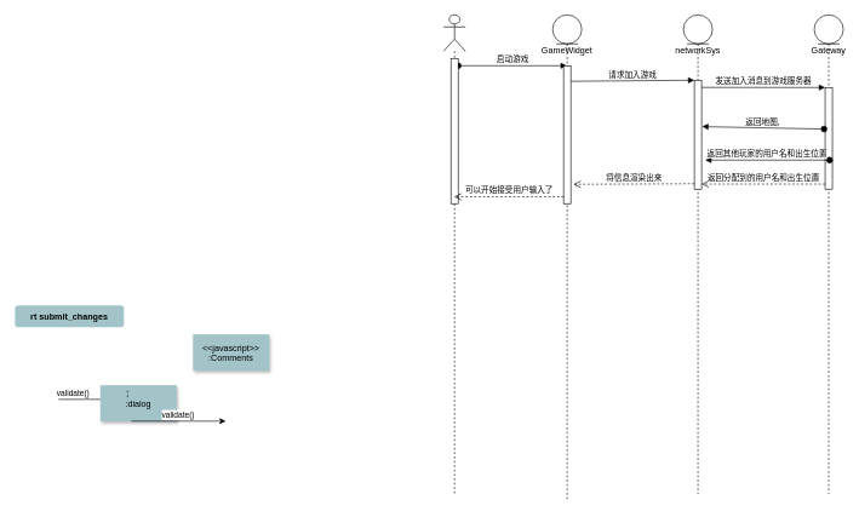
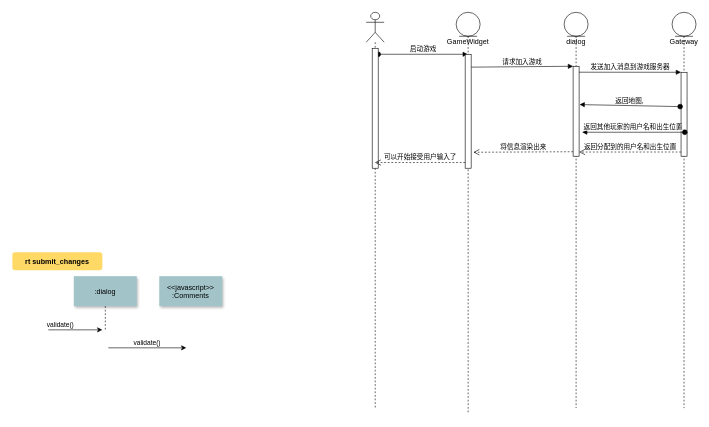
  <mxCell id="0" />
  <mxCell id="1" parent="0" />
  <mxCell id="2" value="validate()" style="edgeStyle=none;verticalLabelPosition=top;verticalAlign=bottom;labelPosition=left;align=right" parent="1" edge="1"><mxGeometry x="110" y="49.5" width="100" height="100" as="geometry"><mxPoint x="80" y="549.5" as="sourcePoint" /><mxPoint x="170" y="549.5" as="targetPoint" /></mxGeometry></mxCell>
- <mxCell id="3" value=":dialog" style="shadow=1;fillColor=#A2C4C9;strokeColor=none" parent="1" vertex="1"><mxGeometry x="137.5" y="530" width="105" height="50" as="geometry" /></mxCell>
+ <mxCell id="3" value=":dialog" style="shadow=1;fillColor=#A2C4C9;strokeColor=none" parent="1" vertex="1"><mxGeometry x="122.5" y="460" width="105" height="50" as="geometry" /></mxCell>
  <mxCell id="4" value="&lt;&lt;javascript&gt;&gt;&#10;:Comments" style="shadow=1;fillColor=#A2C4C9;strokeColor=none" parent="1" vertex="1"><mxGeometry x="265" y="460" width="105" height="50" as="geometry" /></mxCell>
  <mxCell id="5" value="validate()" style="edgeStyle=none;verticalLabelPosition=top;verticalAlign=bottom" parent="1" edge="1"><mxGeometry x="220" y="92" width="100" height="100" as="geometry"><mxPoint x="180" y="579.5" as="sourcePoint" /><mxPoint x="310" y="579.5" as="targetPoint" /></mxGeometry></mxCell>
  <mxCell id="6" value="" style="edgeStyle=elbowEdgeStyle;elbow=horizontal;endArrow=none;dashed=1" parent="1" source="3" edge="1"><mxGeometry x="230.0" y="310" width="100" height="100" as="geometry"><mxPoint x="200" y="810" as="sourcePoint" /><mxPoint x="174.667" y="550" as="targetPoint" /></mxGeometry></mxCell>
- <mxCell id="7" value="rt submit_changes" style="rounded=1;fontStyle=1;fillColor=#a2c4c9;strokeColor=none;" parent="1" vertex="1"><mxGeometry x="20" y="420" width="150" height="30" as="geometry" /></mxCell>
+ <mxCell id="7" value="rt submit_changes" style="rounded=1;fontStyle=1;fillColor=#FFD966;strokeColor=none" parent="1" vertex="1"><mxGeometry x="20" y="420" width="150" height="30" as="geometry" /></mxCell>
  <mxCell id="8" value="" style="shape=umlLifeline;participant=umlActor;perimeter=lifelinePerimeter;whiteSpace=wrap;html=1;container=1;collapsible=0;recursiveResize=0;verticalAlign=top;spacingTop=36;outlineConnect=0;size=50;" vertex="1" parent="1"><mxGeometry x="610" y="20" width="30" height="660" as="geometry" /></mxCell>
  <mxCell id="9" value="启动游戏" style="html=1;verticalAlign=bottom;startArrow=oval;startFill=1;endArrow=block;startSize=8;" edge="1" parent="8" target="11"><mxGeometry width="60" relative="1" as="geometry"><mxPoint x="20" y="70" as="sourcePoint" /><mxPoint x="80" y="70" as="targetPoint" /></mxGeometry></mxCell>
  <mxCell id="10" value="" style="html=1;points=[];perimeter=orthogonalPerimeter;" vertex="1" parent="8"><mxGeometry x="10" y="60" width="10" height="200" as="geometry" /></mxCell>
  <mxCell id="11" value="GameWidget" style="shape=umlLifeline;participant=umlEntity;perimeter=lifelinePerimeter;whiteSpace=wrap;html=1;container=1;collapsible=0;recursiveResize=0;verticalAlign=top;spacingTop=36;outlineConnect=0;" vertex="1" parent="1"><mxGeometry x="760" y="20" width="40" height="670" as="geometry" /></mxCell>
  <mxCell id="12" value="" style="html=1;points=[];perimeter=orthogonalPerimeter;" vertex="1" parent="11"><mxGeometry x="15" y="70" width="10" height="190" as="geometry" /></mxCell>
- <mxCell id="13" value="networkSys" style="shape=umlLifeline;participant=umlEntity;perimeter=lifelinePerimeter;whiteSpace=wrap;html=1;container=1;collapsible=0;recursiveResize=0;verticalAlign=top;spacingTop=36;outlineConnect=0;" vertex="1" parent="1"><mxGeometry x="940" y="20" width="40" height="660" as="geometry" /></mxCell>
+ <mxCell id="13" value="dialog" style="shape=umlLifeline;participant=umlEntity;perimeter=lifelinePerimeter;whiteSpace=wrap;html=1;container=1;collapsible=0;recursiveResize=0;verticalAlign=top;spacingTop=36;outlineConnect=0;" vertex="1" parent="1"><mxGeometry x="940" y="20" width="40" height="660" as="geometry" /></mxCell>
  <mxCell id="14" value="" style="html=1;points=[];perimeter=orthogonalPerimeter;" vertex="1" parent="13"><mxGeometry x="15" y="90" width="10" height="150" as="geometry" /></mxCell>
  <mxCell id="15" value="Gateway" style="shape=umlLifeline;participant=umlEntity;perimeter=lifelinePerimeter;whiteSpace=wrap;html=1;container=1;collapsible=0;recursiveResize=0;verticalAlign=top;spacingTop=36;outlineConnect=0;" vertex="1" parent="1"><mxGeometry x="1120" y="20" width="40" height="660" as="geometry" /></mxCell>
  <mxCell id="16" value="" style="html=1;points=[];perimeter=orthogonalPerimeter;" vertex="1" parent="15"><mxGeometry x="15" y="100" width="10" height="140" as="geometry" /></mxCell>
  <mxCell id="17" value="返回地图," style="html=1;verticalAlign=bottom;startArrow=oval;startFill=1;endArrow=block;startSize=8;entryX=1.076;entryY=0.426;entryDx=0;entryDy=0;entryPerimeter=0;exitX=-0.153;exitY=0.409;exitDx=0;exitDy=0;exitPerimeter=0;" edge="1" parent="1" source="16" target="14"><mxGeometry width="60" relative="1" as="geometry"><mxPoint x="1080" y="200" as="sourcePoint" /><mxPoint x="968.33" y="185.4" as="targetPoint" /></mxGeometry></mxCell>
  <mxCell id="18" value="返回其他玩家的用户名和出生位置" style="html=1;verticalAlign=bottom;startArrow=oval;startFill=1;endArrow=block;startSize=8;entryX=1.333;entryY=0.436;entryDx=0;entryDy=0;entryPerimeter=0;" edge="1" parent="1"><mxGeometry width="60" relative="1" as="geometry"><mxPoint x="1141.17" y="220" as="sourcePoint" /><mxPoint x="970" y="220" as="targetPoint" /></mxGeometry></mxCell>
  <mxCell id="19" value="可以开始接受用户输入了" style="html=1;verticalAlign=bottom;endArrow=open;dashed=1;endSize=8;exitX=0;exitY=0.95;" edge="1" source="12" parent="1" target="8"><mxGeometry relative="1" as="geometry"><mxPoint x="700" y="166" as="targetPoint" /></mxGeometry></mxCell>
  <mxCell id="20" value="将信息渲染出来" style="html=1;verticalAlign=bottom;endArrow=open;dashed=1;endSize=8;exitX=0;exitY=0.95;entryX=1.365;entryY=0.86;entryDx=0;entryDy=0;entryPerimeter=0;" edge="1" source="14" parent="1" target="12"><mxGeometry relative="1" as="geometry"><mxPoint x="790" y="251" as="targetPoint" /></mxGeometry></mxCell>
  <mxCell id="21" value="请求加入游戏" style="html=1;verticalAlign=bottom;endArrow=block;entryX=0;entryY=0;exitX=1.023;exitY=0.113;exitDx=0;exitDy=0;exitPerimeter=0;" edge="1" target="14" parent="1" source="12"><mxGeometry relative="1" as="geometry"><mxPoint x="790" y="110" as="sourcePoint" /></mxGeometry></mxCell>
  <mxCell id="22" value="返回分配到的用户名和出生位置" style="html=1;verticalAlign=bottom;endArrow=open;dashed=1;endSize=8;exitX=0;exitY=0.95;" edge="1" source="16" parent="1" target="14"><mxGeometry relative="1" as="geometry"><mxPoint x="1065" y="216" as="targetPoint" /></mxGeometry></mxCell>
  <mxCell id="23" value="发送加入消息到游戏服务器" style="html=1;verticalAlign=bottom;endArrow=block;entryX=0;entryY=0;exitX=0.991;exitY=0.066;exitDx=0;exitDy=0;exitPerimeter=0;" edge="1" target="16" parent="1" source="14"><mxGeometry relative="1" as="geometry"><mxPoint x="980" y="120" as="sourcePoint" /></mxGeometry></mxCell>
